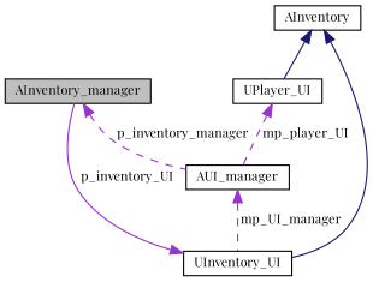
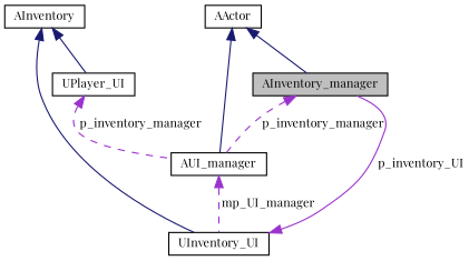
  digraph {
    fontname="Playfair Display"
    node [color=black fillcolor=white fontname="Playfair Display" fontsize=10 shape=record style=filled]
    edge [color=darkorchid3 dir=back fontname="Playfair Display" fontsize=10 labelfontname=Helvetica labelfontsize=10 style=solid]
    n1 [fillcolor=grey75 fontcolor=black height=0.2 label=AInventory_manager width=0.4]
    n2 [height=0.2 label=AUI_manager width=0.4]
    n3 [height=0.2 label=UInventory_UI width=0.4]
+   n4 [height=0.2 label=AActor width=0.4]
    n5 [height=0.2 label=AInventory width=0.4]
    n6 [height=0.2 label=UPlayer_UI width=0.4]
    n1 -> n2 [label=" p_inventory_manager" style=dashed]
    n2 -> n3 [label=" mp_UI_manager" style=dashed]
    n3 -> n1 [label=" p_inventory_UI"]
+   n4 -> n1 [color=midnightblue]
+   n4 -> n2 [color=midnightblue]
    n5 -> n3 [color=midnightblue]
    n5 -> n6 [color=midnightblue]
-   n6 -> n2 [label=" mp_player_UI" style=dashed]
+   n6 -> n2 [label=" p_inventory_manager" style=dashed]
  }
